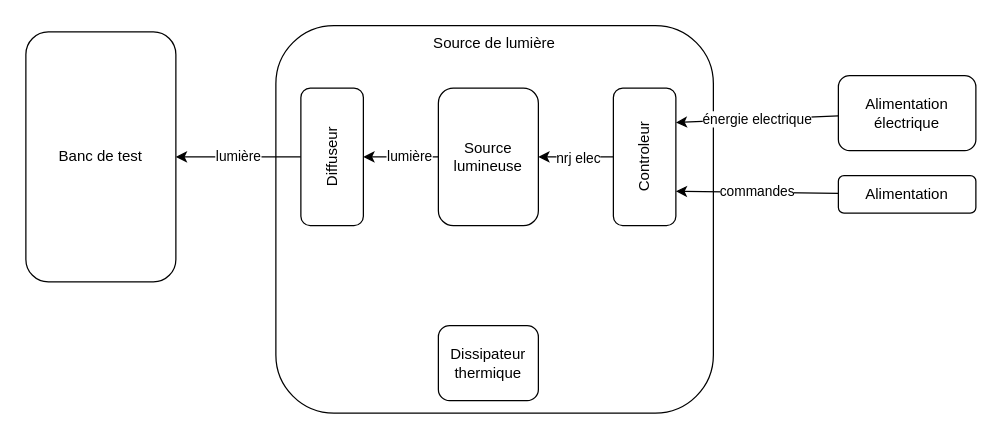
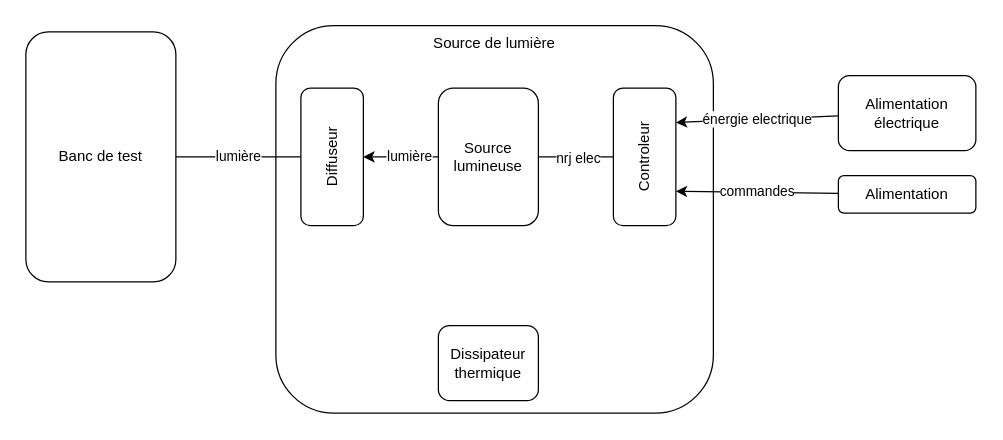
  <mxCell id="0" />
  <mxCell id="1" parent="0" />
  <mxCell id="2" value="Source de lumière" style="rounded=1;whiteSpace=wrap;html=1;verticalAlign=top;" vertex="1" parent="1"><mxGeometry x="220" y="20" width="350" height="310" as="geometry" /></mxCell>
- <mxCell id="3" value="lumière" style="edgeStyle=none;html=1;exitX=0;exitY=0.5;exitDx=0;exitDy=0;entryX=1;entryY=0.5;entryDx=0;entryDy=0;" edge="1" parent="1" source="4" target="16"><mxGeometry relative="1" as="geometry"><mxPoint x="150" y="170" as="targetPoint" /></mxGeometry></mxCell>
+ <mxCell id="3" value="lumière" style="edgeStyle=none;html=1;exitX=0;exitY=0.5;exitDx=0;exitDy=0;entryX=1;entryY=0.5;entryDx=0;entryDy=0;endArrow=none;" edge="1" parent="1" source="4" target="16"><mxGeometry relative="1" as="geometry"><mxPoint x="150" y="170" as="targetPoint" /></mxGeometry></mxCell>
  <mxCell id="4" value="Diffuseur" style="rounded=1;whiteSpace=wrap;html=1;horizontal=0;" vertex="1" parent="1"><mxGeometry x="240" y="70" width="50" height="110" as="geometry" /></mxCell>
  <mxCell id="5" style="edgeStyle=none;html=1;exitX=0;exitY=0.5;exitDx=0;exitDy=0;entryX=1;entryY=0.5;entryDx=0;entryDy=0;" edge="1" parent="1" source="7" target="4"><mxGeometry relative="1" as="geometry" /></mxCell>
  <mxCell id="6" value="lumière" style="edgeLabel;html=1;align=center;verticalAlign=middle;resizable=0;points=[];" vertex="1" connectable="0" parent="5"><mxGeometry x="-0.2" y="-1" relative="1" as="geometry"><mxPoint as="offset" /></mxGeometry></mxCell>
  <mxCell id="7" value="Source lumineuse" style="rounded=1;whiteSpace=wrap;html=1;" vertex="1" parent="1"><mxGeometry x="350" y="70" width="80" height="110" as="geometry" /></mxCell>
  <mxCell id="8" value="Dissipateur thermique" style="rounded=1;whiteSpace=wrap;html=1;" vertex="1" parent="1"><mxGeometry x="350" y="260" width="80" height="60" as="geometry" /></mxCell>
- <mxCell id="9" style="edgeStyle=none;html=1;exitX=0;exitY=0.5;exitDx=0;exitDy=0;entryX=1;entryY=0.5;entryDx=0;entryDy=0;" edge="1" parent="1" source="11" target="7"><mxGeometry relative="1" as="geometry" /></mxCell>
+ <mxCell id="9" style="edgeStyle=none;html=1;exitX=0;exitY=0.5;exitDx=0;exitDy=0;entryX=1;entryY=0.5;entryDx=0;entryDy=0;endArrow=none;" edge="1" parent="1" source="11" target="7"><mxGeometry relative="1" as="geometry" /></mxCell>
  <mxCell id="10" value="nrj elec" style="edgeLabel;html=1;align=center;verticalAlign=middle;resizable=0;points=[];" vertex="1" connectable="0" parent="9"><mxGeometry x="-0.033" relative="1" as="geometry"><mxPoint as="offset" /></mxGeometry></mxCell>
  <mxCell id="11" value="Controleur" style="rounded=1;whiteSpace=wrap;html=1;horizontal=0;" vertex="1" parent="1"><mxGeometry x="490" y="70" width="50" height="110" as="geometry" /></mxCell>
  <mxCell id="12" value="énergie electrique" style="edgeStyle=none;html=1;entryX=1;entryY=0.25;entryDx=0;entryDy=0;" edge="1" parent="1" source="13" target="11"><mxGeometry relative="1" as="geometry" /></mxCell>
  <mxCell id="13" value="Alimentation électrique" style="rounded=1;whiteSpace=wrap;html=1;" vertex="1" parent="1"><mxGeometry x="670" y="60" width="110" height="60" as="geometry" /></mxCell>
  <mxCell id="14" value="commandes" style="edgeStyle=none;html=1;entryX=1;entryY=0.75;entryDx=0;entryDy=0;" edge="1" parent="1" source="15" target="11"><mxGeometry relative="1" as="geometry" /></mxCell>
  <mxCell id="15" value="Alimentation" style="rounded=1;whiteSpace=wrap;html=1;" vertex="1" parent="1"><mxGeometry x="670" y="140" width="110" height="30" as="geometry" /></mxCell>
  <mxCell id="16" value="Banc de test" style="rounded=1;whiteSpace=wrap;html=1;" vertex="1" parent="1"><mxGeometry x="20" y="25" width="120" height="200" as="geometry" /></mxCell>
